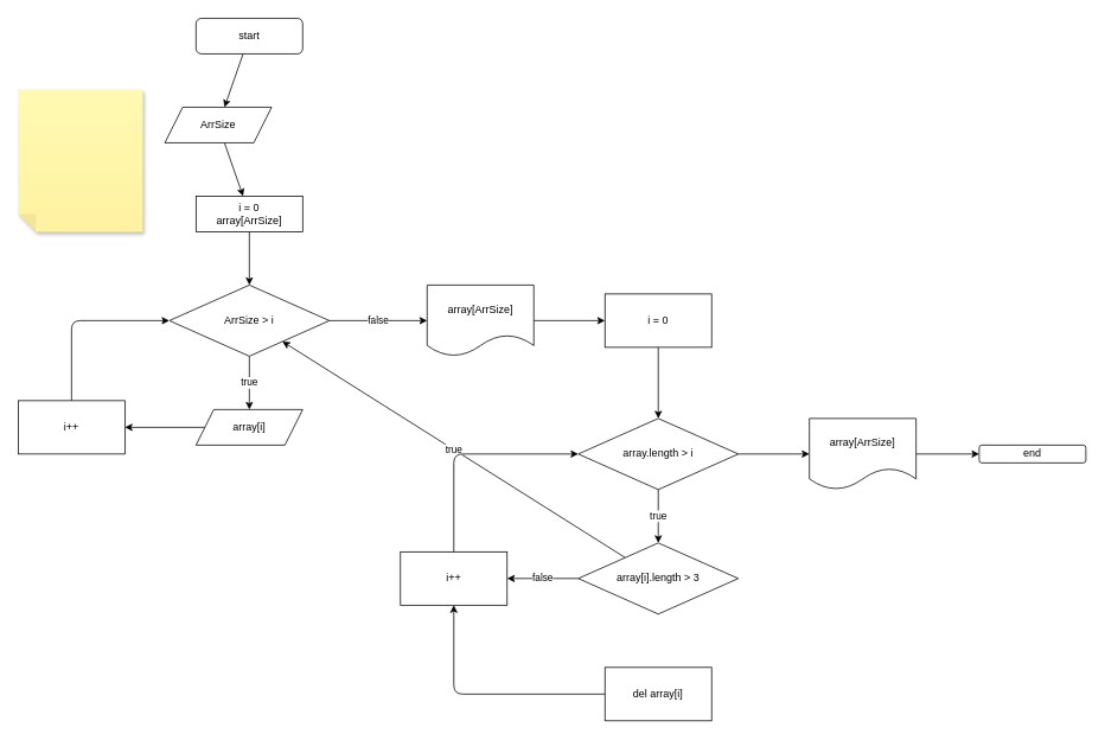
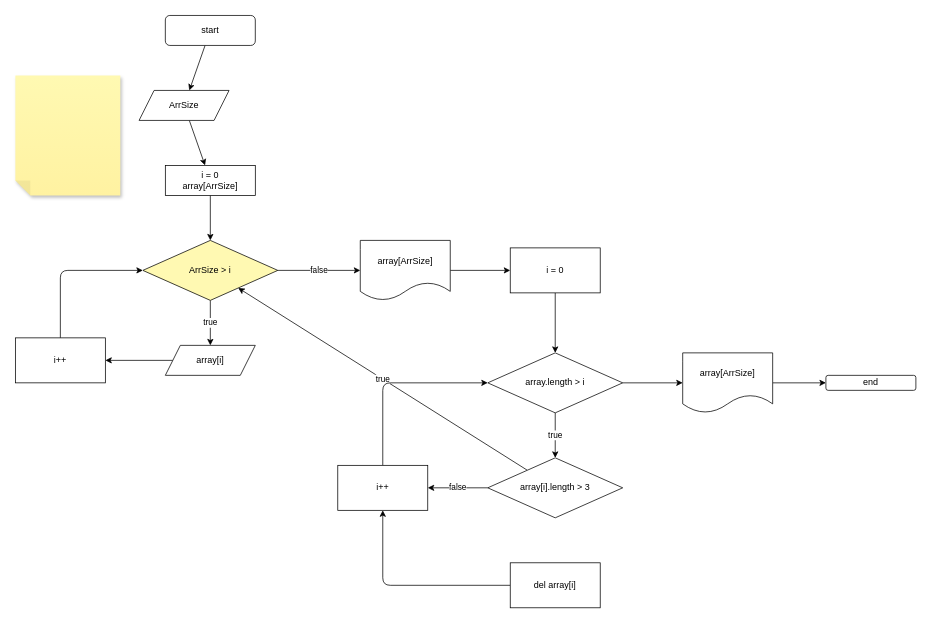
  <mxCell id="0" />
  <mxCell id="1" parent="0" />
  <mxCell id="2" value="" style="edgeStyle=none;html=1;" parent="1" source="3" target="5" edge="1"><mxGeometry relative="1" as="geometry" /></mxCell>
  <mxCell id="3" value="start" style="rounded=1;whiteSpace=wrap;html=1;" parent="1" vertex="1"><mxGeometry x="220" y="20" width="120" height="40" as="geometry" /></mxCell>
  <mxCell id="4" value="" style="edgeStyle=none;html=1;" parent="1" source="5" target="7" edge="1"><mxGeometry relative="1" as="geometry" /></mxCell>
  <mxCell id="5" value="ArrSize" style="shape=parallelogram;perimeter=parallelogramPerimeter;whiteSpace=wrap;html=1;fixedSize=1;" parent="1" vertex="1"><mxGeometry x="185" y="120" width="120" height="40" as="geometry" /></mxCell>
  <mxCell id="6" value="" style="edgeStyle=none;html=1;" parent="1" source="7" target="10" edge="1"><mxGeometry relative="1" as="geometry" /></mxCell>
  <mxCell id="7" value="i = 0&lt;br&gt;array[ArrSize]" style="rounded=0;whiteSpace=wrap;html=1;" parent="1" vertex="1"><mxGeometry x="220" y="220" width="120" height="40" as="geometry" /></mxCell>
  <mxCell id="8" value="true" style="edgeStyle=none;html=1;" parent="1" source="10" target="12" edge="1"><mxGeometry relative="1" as="geometry" /></mxCell>
  <mxCell id="9" value="false" style="edgeStyle=none;html=1;" parent="1" source="10" target="16" edge="1"><mxGeometry relative="1" as="geometry" /></mxCell>
- <mxCell id="10" value="ArrSize &amp;gt; i" style="rhombus;whiteSpace=wrap;html=1;" parent="1" vertex="1"><mxGeometry x="190" y="320" width="180" height="80" as="geometry" /></mxCell>
+ <mxCell id="10" value="ArrSize &amp;gt; i" style="rhombus;whiteSpace=wrap;html=1;fillColor=#fff9b2;" parent="1" vertex="1"><mxGeometry x="190" y="320" width="180" height="80" as="geometry" /></mxCell>
  <mxCell id="11" value="" style="edgeStyle=none;html=1;" parent="1" source="12" target="14" edge="1"><mxGeometry relative="1" as="geometry" /></mxCell>
  <mxCell id="12" value="array[i]" style="shape=parallelogram;perimeter=parallelogramPerimeter;whiteSpace=wrap;html=1;fixedSize=1;" parent="1" vertex="1"><mxGeometry x="220" y="460" width="120" height="40" as="geometry" /></mxCell>
  <mxCell id="13" value="" style="edgeStyle=none;html=1;entryX=0;entryY=0.5;entryDx=0;entryDy=0;" parent="1" source="14" target="10" edge="1"><mxGeometry relative="1" as="geometry"><Array as="points"><mxPoint x="80" y="360" /></Array></mxGeometry></mxCell>
  <mxCell id="14" value="i++" style="whiteSpace=wrap;html=1;" parent="1" vertex="1"><mxGeometry x="20" y="450" width="120" height="60" as="geometry" /></mxCell>
  <mxCell id="15" value="" style="edgeStyle=none;html=1;" parent="1" source="16" target="18" edge="1"><mxGeometry relative="1" as="geometry" /></mxCell>
  <mxCell id="16" value="array[ArrSize]" style="shape=document;whiteSpace=wrap;html=1;boundedLbl=1;" parent="1" vertex="1"><mxGeometry x="480" y="320" width="120" height="80" as="geometry" /></mxCell>
  <mxCell id="17" value="" style="edgeStyle=none;html=1;" parent="1" source="18" target="21" edge="1"><mxGeometry relative="1" as="geometry" /></mxCell>
  <mxCell id="18" value="i = 0" style="whiteSpace=wrap;html=1;" parent="1" vertex="1"><mxGeometry x="680" y="330" width="120" height="60" as="geometry" /></mxCell>
  <mxCell id="19" value="true" style="edgeStyle=none;html=1;" parent="1" source="21" target="24" edge="1"><mxGeometry relative="1" as="geometry" /></mxCell>
  <mxCell id="20" value="" style="edgeStyle=none;html=1;" parent="1" source="21" target="30" edge="1"><mxGeometry relative="1" as="geometry" /></mxCell>
  <mxCell id="21" value="array.length &amp;gt; i" style="rhombus;whiteSpace=wrap;html=1;" parent="1" vertex="1"><mxGeometry x="650" y="470" width="180" height="80" as="geometry" /></mxCell>
  <mxCell id="22" value="true" style="edgeStyle=none;html=1;" parent="1" source="24" target="10" edge="1"><mxGeometry relative="1" as="geometry" /></mxCell>
  <mxCell id="23" value="false" style="edgeStyle=none;html=1;" parent="1" source="24" target="28" edge="1"><mxGeometry relative="1" as="geometry" /></mxCell>
  <mxCell id="24" value="array[i].length &amp;gt; 3" style="rhombus;whiteSpace=wrap;html=1;" parent="1" vertex="1"><mxGeometry x="650" y="610" width="180" height="80" as="geometry" /></mxCell>
  <mxCell id="25" value="" style="edgeStyle=none;html=1;" parent="1" source="26" target="28" edge="1"><mxGeometry relative="1" as="geometry"><Array as="points"><mxPoint x="510" y="780" /></Array></mxGeometry></mxCell>
  <mxCell id="26" value="del array[i]" style="rounded=0;whiteSpace=wrap;html=1;" parent="1" vertex="1"><mxGeometry x="680" y="750" width="120" height="60" as="geometry" /></mxCell>
  <mxCell id="27" style="edgeStyle=none;html=1;entryX=0;entryY=0.5;entryDx=0;entryDy=0;" parent="1" source="28" target="21" edge="1"><mxGeometry relative="1" as="geometry"><Array as="points"><mxPoint x="510" y="510" /></Array></mxGeometry></mxCell>
  <mxCell id="28" value="i++" style="rounded=0;whiteSpace=wrap;html=1;" parent="1" vertex="1"><mxGeometry x="450" y="620" width="120" height="60" as="geometry" /></mxCell>
  <mxCell id="29" value="" style="edgeStyle=none;html=1;" parent="1" source="30" target="31" edge="1"><mxGeometry relative="1" as="geometry" /></mxCell>
  <mxCell id="30" value="array[ArrSize]" style="shape=document;whiteSpace=wrap;html=1;boundedLbl=1;" parent="1" vertex="1"><mxGeometry x="910" y="470" width="120" height="80" as="geometry" /></mxCell>
  <mxCell id="31" value="end" style="rounded=1;whiteSpace=wrap;html=1;" parent="1" vertex="1"><mxGeometry x="1101" y="500" width="120" height="20" as="geometry" /></mxCell>
  <mxCell id="32" value="" style="shape=note;whiteSpace=wrap;html=1;backgroundOutline=1;fontColor=#000000;darkOpacity=0.05;fillColor=#FFF9B2;strokeColor=none;fillStyle=solid;direction=west;gradientDirection=north;gradientColor=#FFF2A1;shadow=1;size=20;pointerEvents=1;" vertex="1" parent="1"><mxGeometry x="20" y="100" width="140" height="160" as="geometry" /></mxCell>
